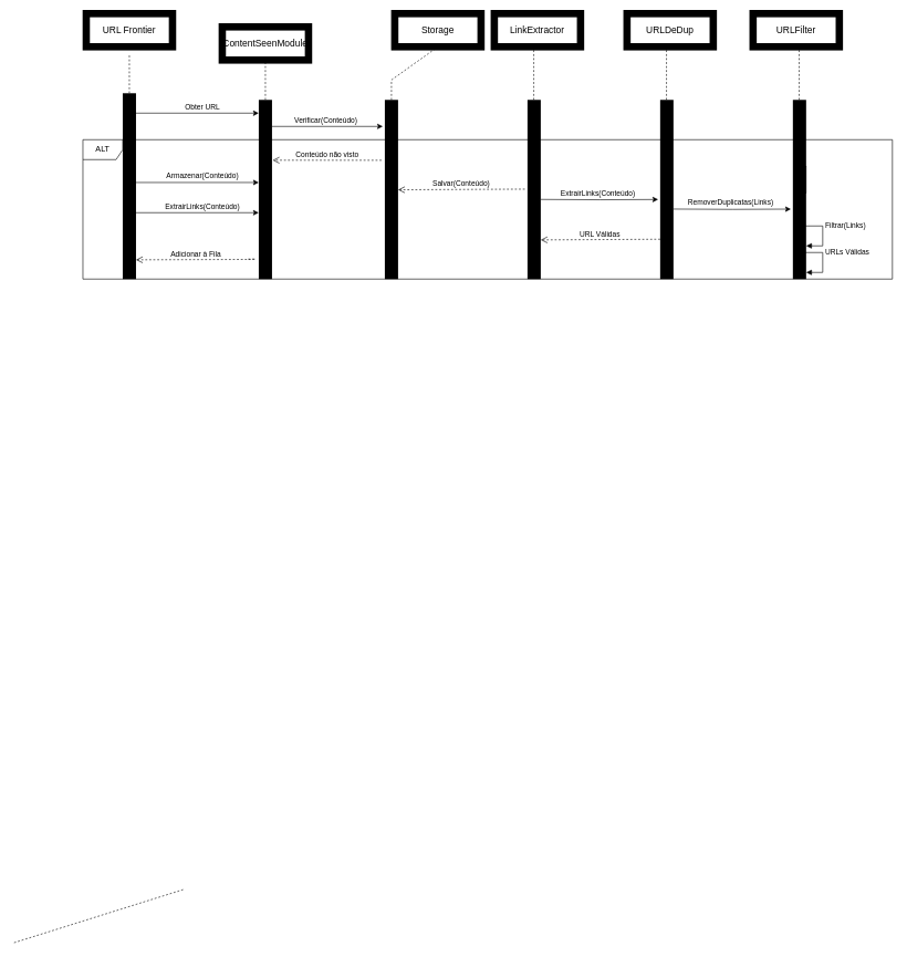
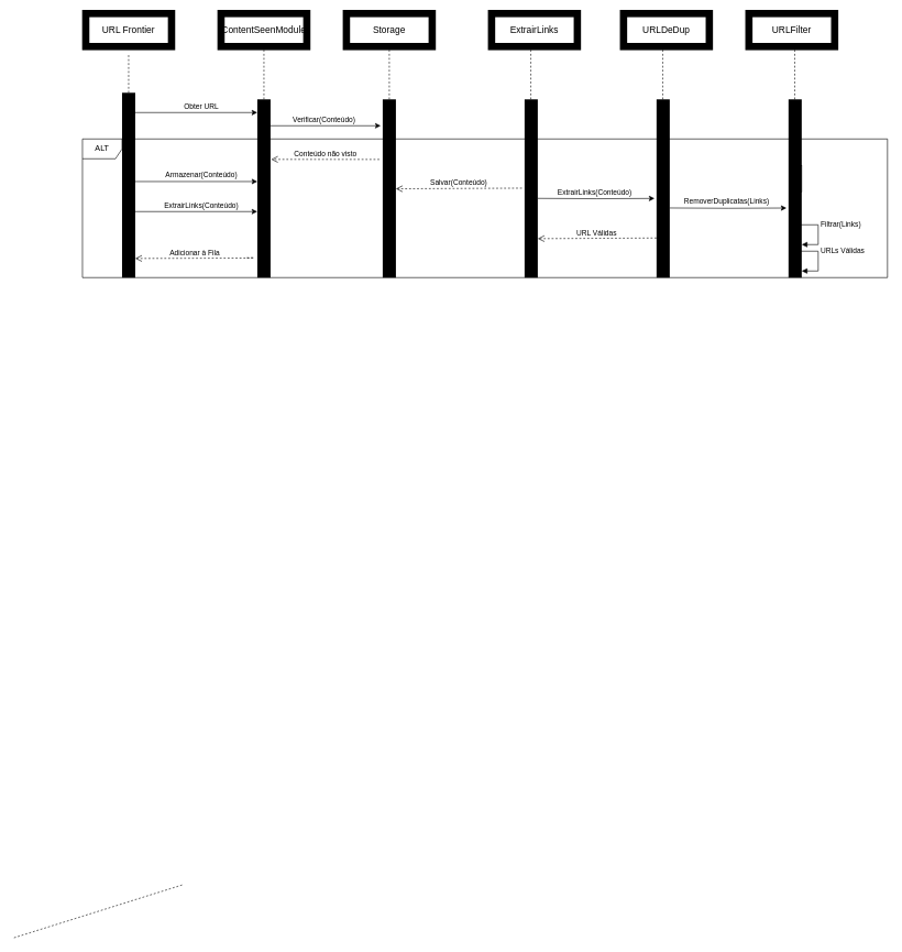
  <mxCell id="0" />
  <mxCell id="1" parent="0" />
  <mxCell id="2" value="" style="html=1;points=[[0,0,0,0,5],[0,1,0,0,-5],[1,0,0,0,5],[1,1,0,0,-5]];perimeter=orthogonalPerimeter;outlineConnect=0;targetShapes=umlLifeline;portConstraint=eastwest;newEdgeStyle={&quot;curved&quot;:0,&quot;rounded&quot;:0};" vertex="1" parent="1"><mxGeometry x="1204" y="250" width="10" height="40" as="geometry" /></mxCell>
  <mxCell id="3" value="" style="rounded=0;whiteSpace=wrap;html=1;fontColor=#000000;fillColor=#000000;fillStyle=solid;gradientColor=none;strokeColor=none;" vertex="1" parent="1"><mxGeometry x="579" y="150" width="20" height="270" as="geometry" /></mxCell>
  <mxCell id="4" value="" style="rounded=0;whiteSpace=wrap;html=1;fontColor=#000000;fillColor=#000000;fillStyle=solid;gradientColor=none;strokeColor=none;" parent="1" vertex="1"><mxGeometry x="184" y="140" width="20" height="280" as="geometry" /></mxCell>
  <mxCell id="5" style="edgeStyle=orthogonalEdgeStyle;rounded=0;orthogonalLoop=1;jettySize=auto;html=1;entryX=-0.25;entryY=0.37;entryDx=0;entryDy=0;entryPerimeter=0;exitX=0.9;exitY=0.37;exitDx=0;exitDy=0;exitPerimeter=0;" parent="1" edge="1"><mxGeometry relative="1" as="geometry"><mxPoint x="409" y="190" as="sourcePoint" /><mxPoint x="576" y="190" as="targetPoint" /><Array as="points" /></mxGeometry></mxCell>
  <mxCell id="6" value="Verificar(Conteúdo)" style="edgeLabel;html=1;align=center;verticalAlign=middle;resizable=0;points=[];" parent="5" vertex="1" connectable="0"><mxGeometry x="0.324" y="2" relative="1" as="geometry"><mxPoint x="-31" y="-8" as="offset" /></mxGeometry></mxCell>
  <mxCell id="7" value="" style="endArrow=none;dashed=1;html=1;rounded=0;exitX=0.5;exitY=0;exitDx=0;exitDy=0;" parent="1" source="4" edge="1"><mxGeometry width="50" height="50" relative="1" as="geometry"><mxPoint x="343" y="190" as="sourcePoint" /><mxPoint x="194" y="80" as="targetPoint" /></mxGeometry></mxCell>
  <mxCell id="8" value="" style="endArrow=none;dashed=1;html=1;rounded=0;exitX=0.5;exitY=0;exitDx=0;exitDy=0;entryX=0.5;entryY=1;entryDx=0;entryDy=0;" parent="1" source="15" target="17" edge="1"><mxGeometry width="50" height="50" relative="1" as="geometry"><mxPoint x="457.5" y="140" as="sourcePoint" /><mxPoint x="404" y="80" as="targetPoint" /></mxGeometry></mxCell>
  <mxCell id="9" value="" style="endArrow=classic;html=1;rounded=0;" parent="1" edge="1"><mxGeometry width="50" height="50" relative="1" as="geometry"><mxPoint x="189" y="170" as="sourcePoint" /><mxPoint x="389" y="170" as="targetPoint" /></mxGeometry></mxCell>
  <mxCell id="10" value="Obter URL" style="edgeLabel;html=1;align=center;verticalAlign=middle;resizable=0;points=[];" parent="9" vertex="1" connectable="0"><mxGeometry x="-0.743" y="-2" relative="1" as="geometry"><mxPoint x="88" y="-12" as="offset" /></mxGeometry></mxCell>
- <mxCell id="11" value="&lt;font style=&quot;font-size: 14px;&quot;&gt;Storage&lt;/font&gt;" style="rounded=0;whiteSpace=wrap;html=1;gradientColor=none;fillColor=none;strokeWidth=11;" parent="1" vertex="1"><mxGeometry x="594" y="20" width="130" height="50" as="geometry" /></mxCell>
+ <mxCell id="11" value="&lt;font style=&quot;font-size: 14px;&quot;&gt;Storage&lt;/font&gt;" style="rounded=0;whiteSpace=wrap;html=1;gradientColor=none;fillColor=none;strokeWidth=11;" parent="1" vertex="1"><mxGeometry x="524" y="20" width="130" height="50" as="geometry" /></mxCell>
  <mxCell id="12" value="" style="endArrow=none;dashed=1;html=1;rounded=0;entryX=0.5;entryY=1;entryDx=0;entryDy=0;" parent="1" target="11" edge="1"><mxGeometry width="50" height="50" relative="1" as="geometry"><mxPoint x="589" y="150" as="sourcePoint" /><mxPoint x="374" y="180" as="targetPoint" /><Array as="points"><mxPoint x="589" y="120" /></Array></mxGeometry></mxCell>
  <mxCell id="13" value="" style="endArrow=none;dashed=1;html=1;rounded=0;exitX=0.5;exitY=0;exitDx=0;exitDy=0;" parent="1" edge="1"><mxGeometry width="50" height="50" relative="1" as="geometry"><mxPoint x="275" y="1340" as="sourcePoint" /><mxPoint x="20" y="1420" as="targetPoint" /></mxGeometry></mxCell>
  <mxCell id="14" value="&lt;font style=&quot;font-size: 14px;&quot;&gt;URL Frontier&lt;/font&gt;" style="rounded=0;whiteSpace=wrap;html=1;gradientColor=none;fillColor=none;strokeWidth=11;" vertex="1" parent="1"><mxGeometry x="129" y="20" width="130" height="50" as="geometry" /></mxCell>
  <mxCell id="15" value="" style="rounded=0;whiteSpace=wrap;html=1;fontColor=#000000;fillColor=#000000;fillStyle=solid;gradientColor=none;strokeColor=none;" vertex="1" parent="1"><mxGeometry x="389" y="150" width="20" height="270" as="geometry" /></mxCell>
  <mxCell id="16" value="Conteúdo não visto" style="html=1;verticalAlign=bottom;endArrow=open;dashed=1;endSize=8;curved=0;rounded=0;entryX=1.05;entryY=0.633;entryDx=0;entryDy=0;entryPerimeter=0;" edge="1" parent="1"><mxGeometry x="0.006" relative="1" as="geometry"><mxPoint x="574" y="241" as="sourcePoint" /><mxPoint x="410" y="240.91" as="targetPoint" /><Array as="points" /><mxPoint as="offset" /></mxGeometry></mxCell>
- <mxCell id="17" value="&lt;font style=&quot;font-size: 14px;&quot;&gt;ContentSeenModule&lt;/font&gt;" style="rounded=0;whiteSpace=wrap;html=1;gradientColor=none;fillColor=none;strokeWidth=11;" vertex="1" parent="1"><mxGeometry x="334" y="40" width="130" height="50" as="geometry" /></mxCell>
- <mxCell id="18" value="&lt;font style=&quot;font-size: 14px;&quot;&gt;LinkExtractor&lt;/font&gt;" style="rounded=0;whiteSpace=wrap;html=1;gradientColor=none;fillColor=none;strokeWidth=11;" vertex="1" parent="1"><mxGeometry x="744" y="20" width="130" height="50" as="geometry" /></mxCell>
+ <mxCell id="17" value="&lt;font style=&quot;font-size: 14px;&quot;&gt;ContentSeenModule&lt;/font&gt;" style="rounded=0;whiteSpace=wrap;html=1;gradientColor=none;fillColor=none;strokeWidth=11;" vertex="1" parent="1"><mxGeometry x="334" y="20" width="130" height="50" as="geometry" /></mxCell>
+ <mxCell id="18" value="&lt;font style=&quot;font-size: 14px;&quot;&gt;ExtrairLinks&lt;/font&gt;" style="rounded=0;whiteSpace=wrap;html=1;gradientColor=none;fillColor=none;strokeWidth=11;" vertex="1" parent="1"><mxGeometry x="744" y="20" width="130" height="50" as="geometry" /></mxCell>
  <mxCell id="19" value="&lt;font style=&quot;font-size: 14px;&quot;&gt;URLDeDup&lt;/font&gt;" style="rounded=0;whiteSpace=wrap;html=1;gradientColor=none;fillColor=none;strokeWidth=11;" vertex="1" parent="1"><mxGeometry x="944" y="20" width="130" height="50" as="geometry" /></mxCell>
  <mxCell id="20" value="&lt;font style=&quot;font-size: 14px;&quot;&gt;URLFilter&lt;/font&gt;" style="rounded=0;whiteSpace=wrap;html=1;gradientColor=none;fillColor=none;strokeWidth=11;" vertex="1" parent="1"><mxGeometry x="1134" y="20" width="130" height="50" as="geometry" /></mxCell>
  <mxCell id="21" value="" style="rounded=0;whiteSpace=wrap;html=1;fontColor=#000000;fillColor=#000000;fillStyle=solid;gradientColor=none;strokeColor=none;" vertex="1" parent="1"><mxGeometry x="794" y="150" width="20" height="270" as="geometry" /></mxCell>
  <mxCell id="22" value="" style="rounded=0;whiteSpace=wrap;html=1;fontColor=#000000;fillColor=#000000;fillStyle=solid;gradientColor=none;strokeColor=none;" vertex="1" parent="1"><mxGeometry x="994" y="150" width="20" height="270" as="geometry" /></mxCell>
  <mxCell id="23" value="" style="rounded=0;whiteSpace=wrap;html=1;fontColor=#000000;fillColor=#000000;fillStyle=solid;gradientColor=none;strokeColor=none;" vertex="1" parent="1"><mxGeometry x="1194" y="150" width="20" height="270" as="geometry" /></mxCell>
  <mxCell id="24" value="" style="endArrow=classic;html=1;rounded=0;" edge="1" parent="1"><mxGeometry width="50" height="50" relative="1" as="geometry"><mxPoint x="189" y="274.5" as="sourcePoint" /><mxPoint x="389" y="274.5" as="targetPoint" /></mxGeometry></mxCell>
  <mxCell id="25" value="Armazenar(Conteúdo)" style="edgeLabel;html=1;align=center;verticalAlign=middle;resizable=0;points=[];" vertex="1" connectable="0" parent="24"><mxGeometry x="-0.743" y="-2" relative="1" as="geometry"><mxPoint x="88" y="-12" as="offset" /></mxGeometry></mxCell>
  <mxCell id="26" value="" style="endArrow=classic;html=1;rounded=0;" edge="1" parent="1"><mxGeometry width="50" height="50" relative="1" as="geometry"><mxPoint x="189" y="320" as="sourcePoint" /><mxPoint x="389" y="320" as="targetPoint" /></mxGeometry></mxCell>
  <mxCell id="27" value="ExtrairLinks(Conteúdo)" style="edgeLabel;html=1;align=center;verticalAlign=middle;resizable=0;points=[];" vertex="1" connectable="0" parent="26"><mxGeometry x="-0.743" y="-2" relative="1" as="geometry"><mxPoint x="88" y="-12" as="offset" /></mxGeometry></mxCell>
  <mxCell id="28" value="Adicionar à Fila" style="html=1;verticalAlign=bottom;endArrow=open;dashed=1;endSize=8;curved=0;rounded=0;entryX=1.05;entryY=0.633;entryDx=0;entryDy=0;entryPerimeter=0;" edge="1" parent="1"><mxGeometry x="0.058" relative="1" as="geometry"><mxPoint x="373" y="390" as="sourcePoint" /><mxPoint x="204" y="391" as="targetPoint" /><Array as="points"><mxPoint x="384" y="390" /><mxPoint x="373" y="390.4" /></Array><mxPoint as="offset" /></mxGeometry></mxCell>
  <mxCell id="29" value="Salvar(Conteúdo)" style="html=1;verticalAlign=bottom;endArrow=open;dashed=1;endSize=8;curved=0;rounded=0;entryX=1.05;entryY=0.633;entryDx=0;entryDy=0;entryPerimeter=0;exitX=-0.2;exitY=0.589;exitDx=0;exitDy=0;exitPerimeter=0;" edge="1" parent="1"><mxGeometry x="0.006" relative="1" as="geometry"><mxPoint x="790" y="284.5" as="sourcePoint" /><mxPoint x="599" y="285.47" as="targetPoint" /><Array as="points" /><mxPoint as="offset" /></mxGeometry></mxCell>
  <mxCell id="30" value="URL Válidas" style="html=1;verticalAlign=bottom;endArrow=open;dashed=1;endSize=8;curved=0;rounded=0;exitX=-0.2;exitY=0.589;exitDx=0;exitDy=0;exitPerimeter=0;" edge="1" parent="1"><mxGeometry x="0.006" relative="1" as="geometry"><mxPoint x="994" y="360" as="sourcePoint" /><mxPoint x="814" y="361" as="targetPoint" /><Array as="points" /><mxPoint as="offset" /></mxGeometry></mxCell>
  <mxCell id="31" value="ALT" style="shape=umlFrame;whiteSpace=wrap;html=1;pointerEvents=0;recursiveResize=0;container=1;collapsible=0;width=60;height=30;" vertex="1" parent="1"><mxGeometry x="124" y="210" width="1220" height="210" as="geometry" /></mxCell>
  <mxCell id="32" value="" style="html=1;points=[[0,0,0,0,5],[0,1,0,0,-5],[1,0,0,0,5],[1,1,0,0,-5]];perimeter=orthogonalPerimeter;outlineConnect=0;targetShapes=umlLifeline;portConstraint=eastwest;newEdgeStyle={&quot;curved&quot;:0,&quot;rounded&quot;:0};strokeColor=#000000;fillColor=#000000;" vertex="1" parent="31"><mxGeometry x="1075" y="120" width="10" height="40" as="geometry" /></mxCell>
  <mxCell id="33" value="URLs Válidas" style="html=1;align=left;spacingLeft=2;endArrow=block;rounded=0;edgeStyle=orthogonalEdgeStyle;curved=0;rounded=0;" edge="1" parent="31"><mxGeometry x="-0.294" relative="1" as="geometry"><mxPoint x="1085" y="170" as="sourcePoint" /><Array as="points"><mxPoint x="1115" y="170" /><mxPoint x="1115" y="200" /></Array><mxPoint x="1090" y="200" as="targetPoint" /><mxPoint as="offset" /></mxGeometry></mxCell>
  <mxCell id="34" value="Filtrar(Links)" style="html=1;align=left;spacingLeft=2;endArrow=block;rounded=0;edgeStyle=orthogonalEdgeStyle;curved=0;rounded=0;" edge="1" parent="31"><mxGeometry x="-0.294" relative="1" as="geometry"><mxPoint x="1085" y="130" as="sourcePoint" /><Array as="points"><mxPoint x="1115" y="130" /><mxPoint x="1115" y="160" /></Array><mxPoint x="1090" y="160" as="targetPoint" /><mxPoint as="offset" /></mxGeometry></mxCell>
  <mxCell id="35" style="edgeStyle=orthogonalEdgeStyle;rounded=0;orthogonalLoop=1;jettySize=auto;html=1;entryX=-0.15;entryY=0.704;entryDx=0;entryDy=0;entryPerimeter=0;exitX=0.9;exitY=0.37;exitDx=0;exitDy=0;exitPerimeter=0;" edge="1" parent="31"><mxGeometry relative="1" as="geometry"><mxPoint x="690" y="90.0" as="sourcePoint" /><mxPoint x="867" y="90.08" as="targetPoint" /><Array as="points" /></mxGeometry></mxCell>
  <mxCell id="36" value="ExtrairLinks(Conteúdo)" style="edgeLabel;html=1;align=center;verticalAlign=middle;resizable=0;points=[];" vertex="1" connectable="0" parent="35"><mxGeometry x="0.324" y="2" relative="1" as="geometry"><mxPoint x="-31" y="-8" as="offset" /></mxGeometry></mxCell>
  <mxCell id="37" style="edgeStyle=orthogonalEdgeStyle;rounded=0;orthogonalLoop=1;jettySize=auto;html=1;entryX=-0.15;entryY=0.704;entryDx=0;entryDy=0;entryPerimeter=0;exitX=0.9;exitY=0.37;exitDx=0;exitDy=0;exitPerimeter=0;" edge="1" parent="31"><mxGeometry relative="1" as="geometry"><mxPoint x="890" y="104.5" as="sourcePoint" /><mxPoint x="1067" y="104.58" as="targetPoint" /><Array as="points" /></mxGeometry></mxCell>
  <mxCell id="38" value="RemoverDuplicatas(Links)" style="edgeLabel;html=1;align=center;verticalAlign=middle;resizable=0;points=[];" vertex="1" connectable="0" parent="37"><mxGeometry x="0.324" y="2" relative="1" as="geometry"><mxPoint x="-31" y="-8" as="offset" /></mxGeometry></mxCell>
  <mxCell id="39" value="" style="endArrow=none;dashed=1;html=1;rounded=0;entryX=0.5;entryY=1;entryDx=0;entryDy=0;" edge="1" parent="1"><mxGeometry width="50" height="50" relative="1" as="geometry"><mxPoint x="803.5" y="150" as="sourcePoint" /><mxPoint x="803.5" y="70" as="targetPoint" /><Array as="points"><mxPoint x="803.5" y="120" /></Array></mxGeometry></mxCell>
  <mxCell id="40" value="" style="endArrow=none;dashed=1;html=1;rounded=0;entryX=0.5;entryY=1;entryDx=0;entryDy=0;" edge="1" parent="1"><mxGeometry width="50" height="50" relative="1" as="geometry"><mxPoint x="1003.5" y="150" as="sourcePoint" /><mxPoint x="1003.5" y="70" as="targetPoint" /><Array as="points"><mxPoint x="1003.5" y="120" /></Array></mxGeometry></mxCell>
  <mxCell id="41" value="" style="endArrow=none;dashed=1;html=1;rounded=0;entryX=0.5;entryY=1;entryDx=0;entryDy=0;" edge="1" parent="1"><mxGeometry width="50" height="50" relative="1" as="geometry"><mxPoint x="1203.5" y="150" as="sourcePoint" /><mxPoint x="1203.5" y="70" as="targetPoint" /><Array as="points"><mxPoint x="1203.5" y="120" /></Array></mxGeometry></mxCell>
